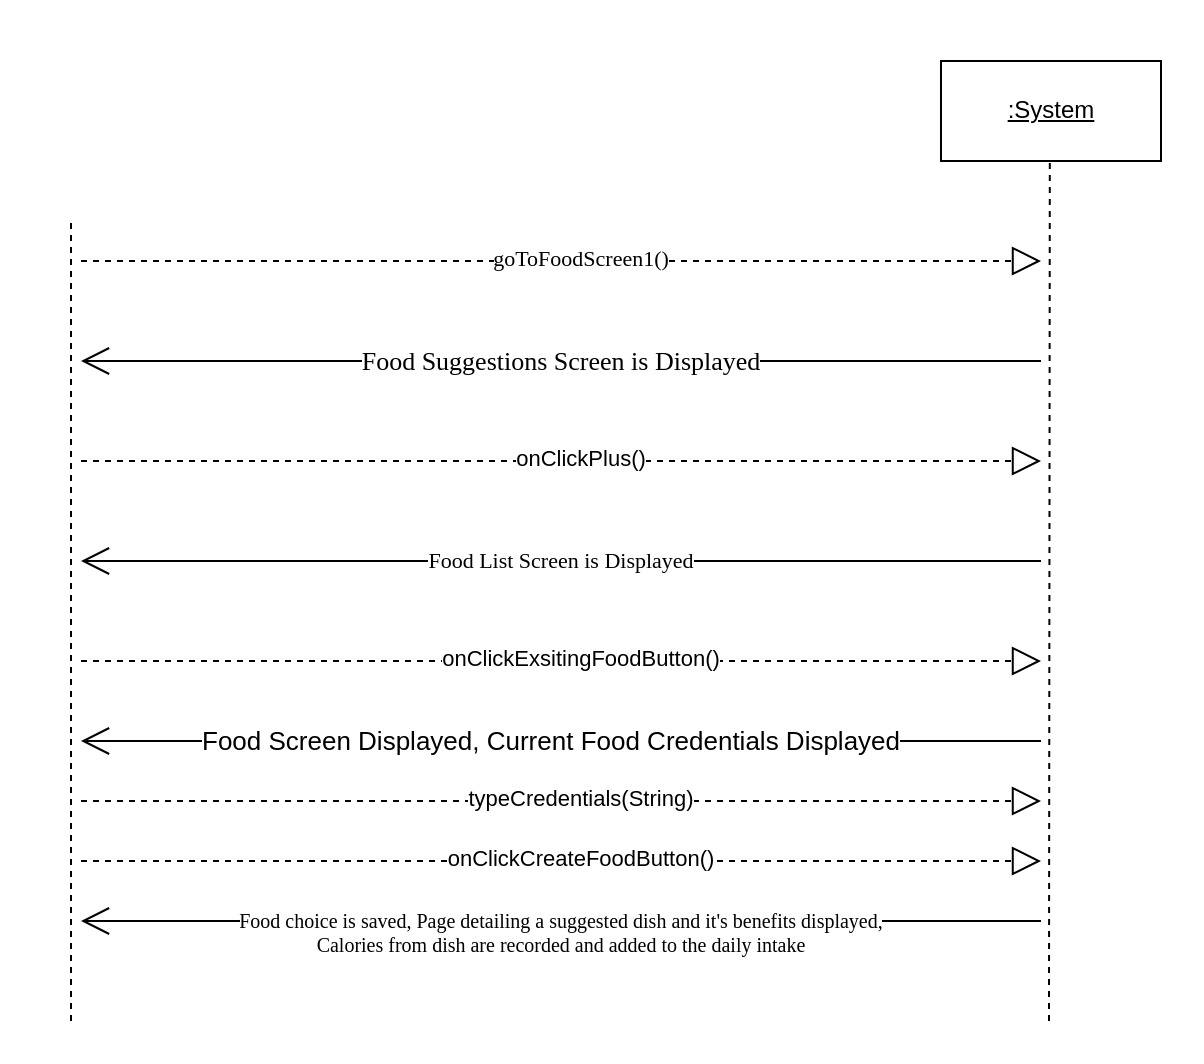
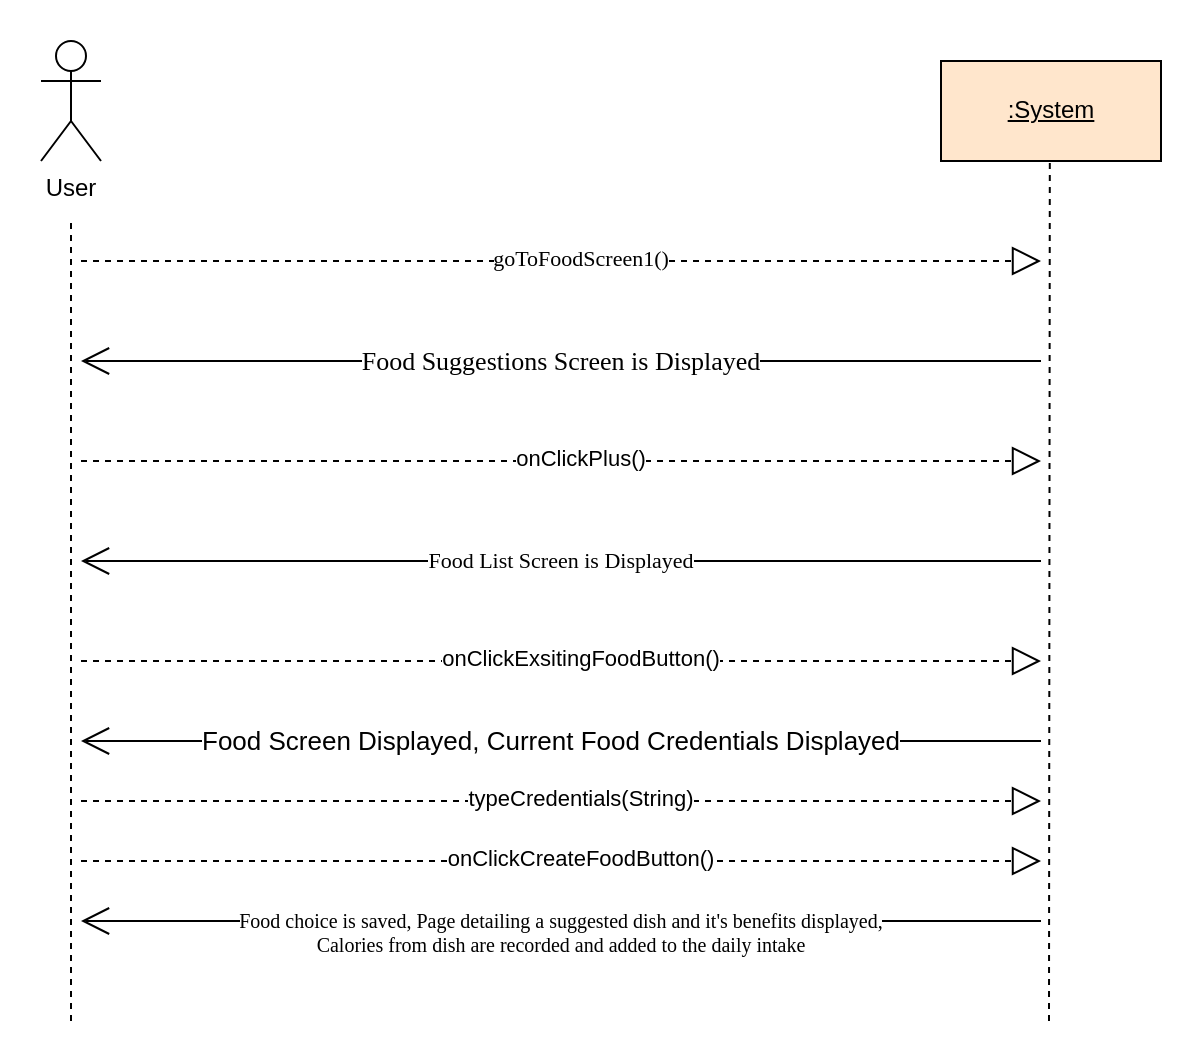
  <mxCell id="0" />
  <mxCell id="1" parent="0" />
- <mxCell id="3" value="&lt;u&gt;:System&lt;/u&gt;" style="html=1;" parent="1" vertex="1"><mxGeometry x="470" y="30" width="110" height="50" as="geometry" /></mxCell>
+ <mxCell id="2" value="User" style="shape=umlActor;verticalLabelPosition=bottom;verticalAlign=top;html=1;" parent="1" vertex="1"><mxGeometry x="20" y="20" width="30" height="60" as="geometry" /></mxCell>
+ <mxCell id="3" value="&lt;u&gt;:System&lt;/u&gt;" style="html=1;fillColor=#ffe6cc;" parent="1" vertex="1"><mxGeometry x="470" y="30" width="110" height="50" as="geometry" /></mxCell>
  <mxCell id="4" value="" style="endArrow=none;dashed=1;html=1;rounded=0;" parent="1" edge="1"><mxGeometry width="50" height="50" relative="1" as="geometry"><mxPoint x="35" y="510" as="sourcePoint" /><mxPoint x="35" y="110" as="targetPoint" /></mxGeometry></mxCell>
  <mxCell id="5" value="" style="endArrow=none;dashed=1;html=1;rounded=0;" parent="1" edge="1"><mxGeometry width="50" height="50" relative="1" as="geometry"><mxPoint x="524" y="510" as="sourcePoint" /><mxPoint x="524.41" y="80" as="targetPoint" /></mxGeometry></mxCell>
  <mxCell id="6" value="&lt;font face=&quot;Georgia&quot;&gt;&lt;br&gt;&lt;span style=&quot;font-size: 13px ; color: rgb(0 , 0 , 0) ; font-weight: normal ; text-decoration: none ; font-style: normal&quot;&gt;Food Suggestions Screen is Displayed&lt;/span&gt;&lt;br&gt;&lt;br&gt;&lt;/font&gt;" style="endArrow=open;endFill=1;endSize=12;html=1;rounded=0;" parent="1" edge="1"><mxGeometry width="160" relative="1" as="geometry"><mxPoint x="520" y="180" as="sourcePoint" /><mxPoint x="40" y="180" as="targetPoint" /></mxGeometry></mxCell>
  <mxCell id="7" value="" style="endArrow=block;dashed=1;endFill=0;endSize=12;html=1;rounded=0;" parent="1" edge="1"><mxGeometry width="160" relative="1" as="geometry"><mxPoint x="40" y="130" as="sourcePoint" /><mxPoint x="520" y="130" as="targetPoint" /></mxGeometry></mxCell>
  <mxCell id="8" value="&lt;font face=&quot;Georgia&quot;&gt;goToFoodScreen1()&lt;/font&gt;" style="edgeLabel;html=1;align=center;verticalAlign=middle;resizable=0;points=[];" parent="7" vertex="1" connectable="0"><mxGeometry x="0.038" y="2" relative="1" as="geometry"><mxPoint as="offset" /></mxGeometry></mxCell>
  <mxCell id="9" value="" style="endArrow=block;dashed=1;endFill=0;endSize=12;html=1;rounded=0;" parent="1" edge="1"><mxGeometry width="160" relative="1" as="geometry"><mxPoint x="40" y="230" as="sourcePoint" /><mxPoint x="520" y="230" as="targetPoint" /></mxGeometry></mxCell>
  <mxCell id="10" value="onClickPlus()" style="edgeLabel;html=1;align=center;verticalAlign=middle;resizable=0;points=[];" parent="9" vertex="1" connectable="0"><mxGeometry x="0.038" y="2" relative="1" as="geometry"><mxPoint as="offset" /></mxGeometry></mxCell>
  <mxCell id="11" value="&lt;font face=&quot;Georgia&quot;&gt;Food List Screen is Displayed&lt;/font&gt;" style="endArrow=open;endFill=1;endSize=12;html=1;rounded=0;" parent="1" edge="1"><mxGeometry width="160" relative="1" as="geometry"><mxPoint x="520" y="280" as="sourcePoint" /><mxPoint x="40" y="280" as="targetPoint" /></mxGeometry></mxCell>
  <mxCell id="12" value="&lt;div&gt;&lt;span style=&quot;font-size: 13px ; color: #000000 ; font-weight: normal ; text-decoration: none ; font-family: &amp;#34;arial&amp;#34; ; font-style: normal&quot;&gt;Food Screen Displayed, &lt;/span&gt;&lt;span style=&quot;font-size: 13px ; color: #000000 ; font-weight: normal ; text-decoration: none ; font-family: &amp;#34;arial&amp;#34; ; font-style: normal&quot;&gt;Current Food Credentials Displayed&lt;/span&gt;&lt;span style=&quot;font-size: 13px ; color: #000000 ; font-weight: normal ; text-decoration: none ; font-family: &amp;#34;arial&amp;#34; ; font-style: normal&quot;&gt;&lt;/span&gt;&lt;/div&gt;" style="endArrow=open;endFill=1;endSize=12;html=1;rounded=0;" parent="1" edge="1"><mxGeometry x="0.021" width="160" relative="1" as="geometry"><mxPoint x="520" y="370" as="sourcePoint" /><mxPoint x="40" y="370" as="targetPoint" /><mxPoint as="offset" /></mxGeometry></mxCell>
  <mxCell id="13" value="&lt;font style=&quot;font-size: 10px&quot; face=&quot;Georgia&quot;&gt;&lt;br&gt;&lt;/font&gt;&lt;div style=&quot;font-size: 10px&quot;&gt;&lt;font style=&quot;font-size: 10px&quot; face=&quot;Georgia&quot;&gt;&lt;span style=&quot;color: rgb(0 , 0 , 0) ; font-weight: normal ; text-decoration: none ; font-style: normal&quot;&gt;Food choice is saved, Page detailing a suggested dish and it's benefits displayed, &lt;br&gt;&lt;/span&gt;&lt;/font&gt;&lt;/div&gt;&lt;div style=&quot;font-size: 10px&quot;&gt;&lt;font style=&quot;font-size: 10px&quot; face=&quot;Georgia&quot;&gt;&lt;span style=&quot;color: rgb(0 , 0 , 0) ; font-weight: normal ; text-decoration: none ; font-style: normal&quot;&gt;Calories from dish are recorded and added to the daily intake&lt;/span&gt;&lt;/font&gt;&lt;/div&gt;" style="endArrow=open;endFill=1;endSize=12;html=1;rounded=0;" parent="1" edge="1"><mxGeometry width="160" relative="1" as="geometry"><mxPoint x="520" y="460" as="sourcePoint" /><mxPoint x="40" y="460" as="targetPoint" /></mxGeometry></mxCell>
  <mxCell id="14" value="" style="endArrow=block;dashed=1;endFill=0;endSize=12;html=1;rounded=0;" parent="1" edge="1"><mxGeometry width="160" relative="1" as="geometry"><mxPoint x="40" y="400" as="sourcePoint" /><mxPoint x="520" y="400" as="targetPoint" /></mxGeometry></mxCell>
  <mxCell id="15" value="typeCredentials(String)" style="edgeLabel;html=1;align=center;verticalAlign=middle;resizable=0;points=[];" parent="14" vertex="1" connectable="0"><mxGeometry x="0.038" y="2" relative="1" as="geometry"><mxPoint as="offset" /></mxGeometry></mxCell>
  <mxCell id="16" value="" style="endArrow=block;dashed=1;endFill=0;endSize=12;html=1;rounded=0;" parent="1" edge="1"><mxGeometry width="160" relative="1" as="geometry"><mxPoint x="40" y="330" as="sourcePoint" /><mxPoint x="520" y="330" as="targetPoint" /></mxGeometry></mxCell>
  <mxCell id="17" value="onClickExsitingFoodButton()" style="edgeLabel;html=1;align=center;verticalAlign=middle;resizable=0;points=[];" parent="16" vertex="1" connectable="0"><mxGeometry x="0.038" y="2" relative="1" as="geometry"><mxPoint as="offset" /></mxGeometry></mxCell>
  <mxCell id="18" value="" style="endArrow=block;dashed=1;endFill=0;endSize=12;html=1;rounded=0;" edge="1" parent="1"><mxGeometry width="160" relative="1" as="geometry"><mxPoint x="40" y="430" as="sourcePoint" /><mxPoint x="520" y="430" as="targetPoint" /></mxGeometry></mxCell>
  <mxCell id="19" value="onClickCreateFoodButton()" style="edgeLabel;html=1;align=center;verticalAlign=middle;resizable=0;points=[];" vertex="1" connectable="0" parent="18"><mxGeometry x="0.038" y="2" relative="1" as="geometry"><mxPoint as="offset" /></mxGeometry></mxCell>
